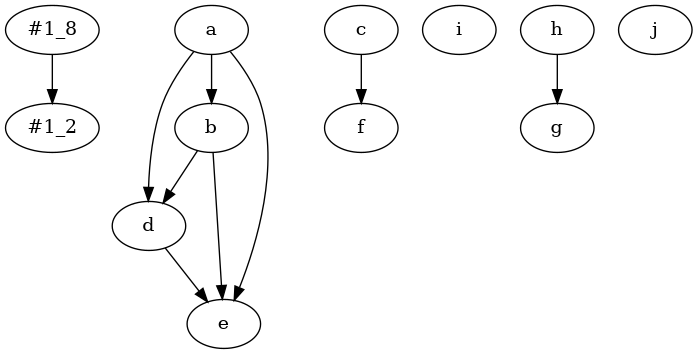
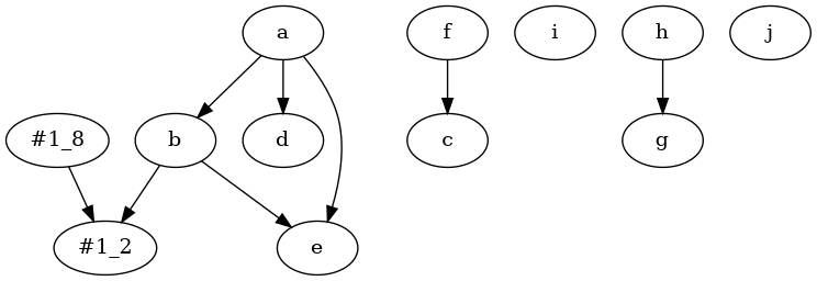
  digraph {
    node [style="setlinewidth(1)"]
    n1 [label="#1_8"]
    n2 [label="#1_2"]
    n3 [label=a]
    n4 [label=b]
    n5 [label=d]
    n6 [label=e]
    n7 [label=c]
    n8 [label=f]
    n9 [label=i]
    n10 [label=g]
    n11 [label=h]
    n12 [label=j]
    n1 -> n2
    n3 -> n4
    n3 -> n5
    n3 -> n6
-   n4 -> n5
+   n4 -> n2
    n4 -> n6
-   n5 -> n6
-   n7 -> n8
+   n8 -> n7
    n11 -> n10
  }
